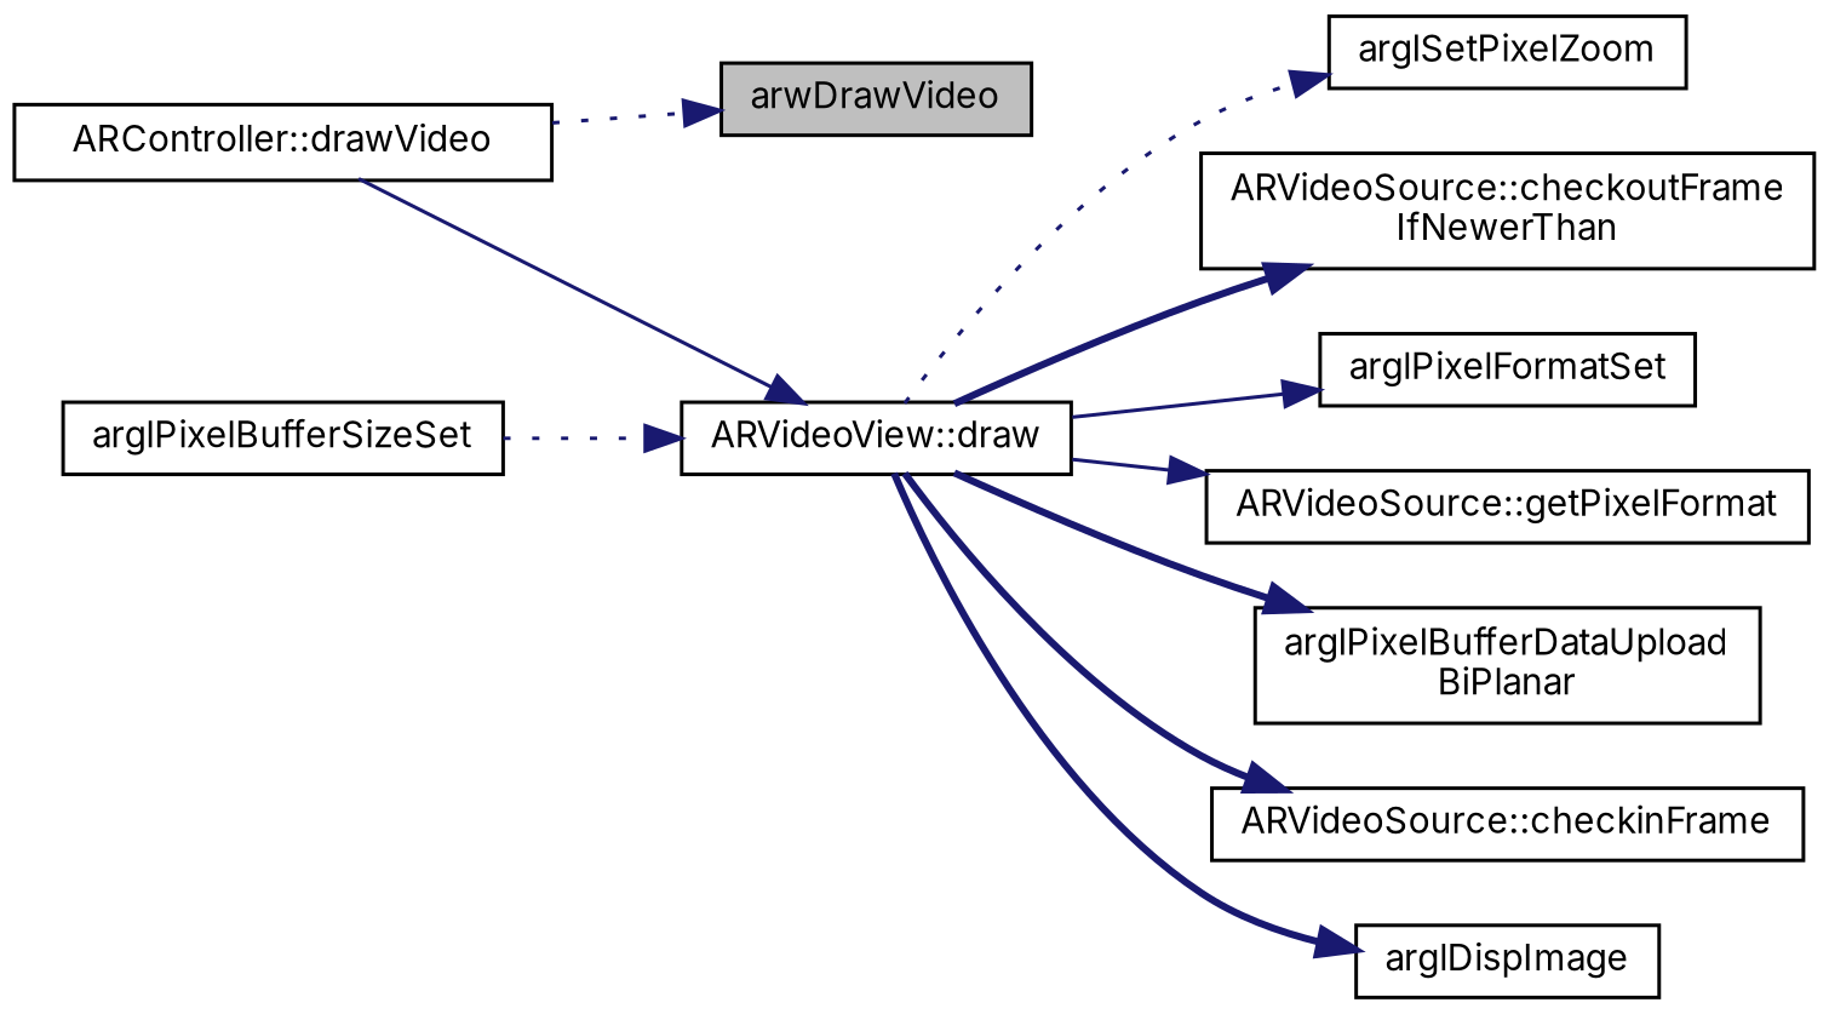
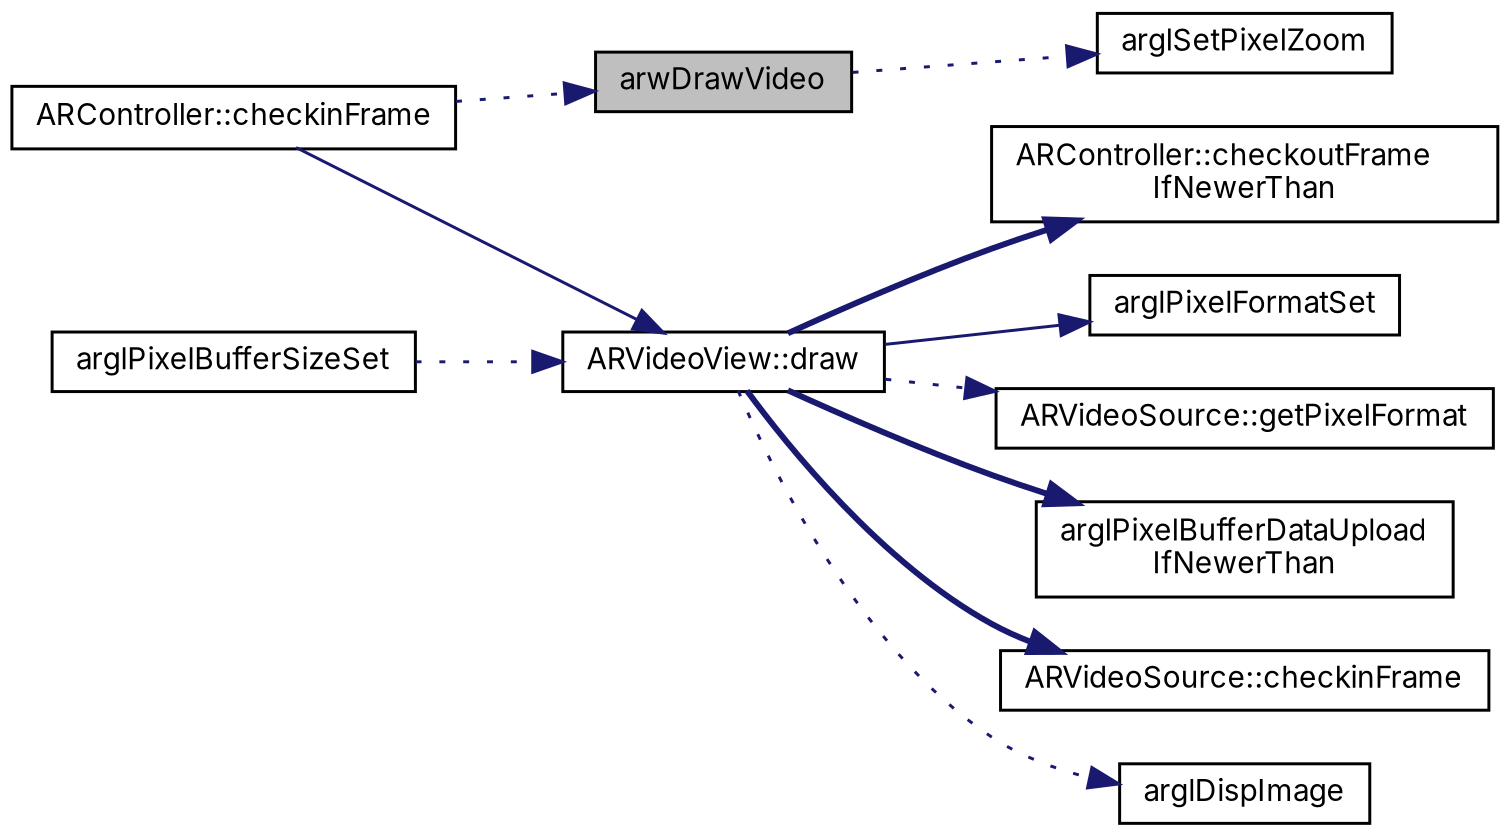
  digraph {
    fontname=Inter
    rankdir=LR
    node [color=black fillcolor=white fontname=Inter fontsize=10 shape=record style=filled]
    edge [color=midnightblue fontname=Inter fontsize=10 labelfontname=Helvetica labelfontsize=10 style=bold]
    n1 [fillcolor=grey75 fontcolor=black height=0.2 label=arwDrawVideo width=0.4]
-   n2 [height=0.2 label="ARController::drawVideo" width=0.4]
+   n2 [height=0.2 label="ARController::checkinFrame" width=0.4]
    n3 [height=0.2 label="ARVideoView::draw" width=0.4]
-   n4 [height=0.2 label="ARVideoSource::checkoutFrame\lIfNewerThan" width=0.4]
+   n4 [height=0.2 label="ARController::checkoutFrame\lIfNewerThan" width=0.4]
    n5 [height=0.2 label=arglPixelFormatSet width=0.4]
    n6 [height=0.2 label="ARVideoSource::getPixelFormat" width=0.4]
    n7 [height=0.2 label=arglSetPixelZoom width=0.4]
-   n8 [height=0.2 label="arglPixelBufferDataUpload\lBiPlanar" width=0.4]
+   n8 [height=0.2 label="arglPixelBufferDataUpload\lIfNewerThan" width=0.4]
    n9 [height=0.2 label="ARVideoSource::checkinFrame" width=0.4]
    n10 [height=0.2 label=arglDispImage width=0.4]
    n11 [height=0.2 label=arglPixelBufferSizeSet width=0.4]
    n2 -> n1 [style=dotted]
    n2 -> n3 [style=solid]
    n3 -> n4
    n3 -> n5 [style=solid]
-   n3 -> n6 [style=solid]
-   n3 -> n7 [style=dotted]
+   n3 -> n6 [style=dotted]
+   n1 -> n7 [style=dotted]
    n3 -> n8
    n3 -> n9
-   n3 -> n10
+   n3 -> n10 [style=dotted]
    n11 -> n3 [style=dotted]
  }
